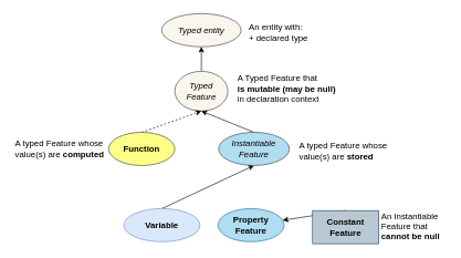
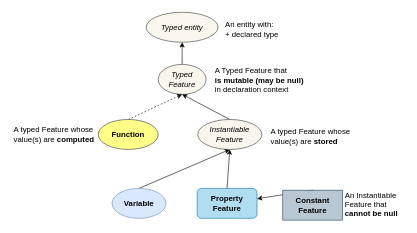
  <mxCell id="0" />
  <mxCell id="1" parent="0" />
  <mxCell id="2" value="Typed entity" style="ellipse;whiteSpace=wrap;html=1;fontSize=13;fontStyle=2;fillColor=#f9f7ed;strokeColor=#36393d;" parent="1" vertex="1"><mxGeometry x="243" y="20" width="120" height="50" as="geometry" /></mxCell>
  <mxCell id="3" style="edgeStyle=none;rounded=0;orthogonalLoop=1;jettySize=auto;html=1;exitX=0.5;exitY=0;exitDx=0;exitDy=0;entryX=0.5;entryY=1;entryDx=0;entryDy=0;fontSize=13;" parent="1" source="4" target="2" edge="1"><mxGeometry relative="1" as="geometry" /></mxCell>
- <mxCell id="4" value="Typed Feature" style="ellipse;whiteSpace=wrap;html=1;fontSize=13;fontStyle=2;fillColor=#f9f7ed;strokeColor=#36393d;" parent="1" vertex="1"><mxGeometry x="263" y="107" width="80" height="60" as="geometry" /></mxCell>
+ <mxCell id="4" value="Typed Feature" style="ellipse;whiteSpace=wrap;html=1;fontSize=13;fontStyle=2;fillColor=#f9f7ed;strokeColor=#36393d;" parent="1" vertex="1"><mxGeometry x="263" y="107" width="80" height="50" as="geometry" /></mxCell>
  <mxCell id="5" value="An entity with:&lt;br&gt;+ declared type" style="text;html=1;resizable=0;points=[];autosize=1;align=left;verticalAlign=top;spacingTop=-4;fontSize=13;" parent="1" vertex="1"><mxGeometry x="373" y="30" width="110" height="30" as="geometry" /></mxCell>
  <mxCell id="6" style="edgeStyle=none;rounded=0;orthogonalLoop=1;jettySize=auto;html=1;exitX=0.5;exitY=0;exitDx=0;exitDy=0;fontSize=13;" parent="1" source="7" target="9" edge="1"><mxGeometry relative="1" as="geometry" /></mxCell>
  <mxCell id="7" value="Constant Feature" style="whiteSpace=wrap;html=1;fontSize=13;fontStyle=1;fillColor=#bac8d3;strokeColor=#23445d;rounded=0;" parent="1" vertex="1"><mxGeometry x="471" y="317" width="100" height="50" as="geometry" /></mxCell>
- <mxCell id="9" value="Property Feature" style="ellipse;whiteSpace=wrap;html=1;fontSize=13;fontStyle=1;fillColor=#b1ddf0;strokeColor=#10739e;" parent="1" vertex="1"><mxGeometry x="328" y="314" width="100" height="50" as="geometry" /></mxCell>
+ <mxCell id="8" style="edgeStyle=none;rounded=0;orthogonalLoop=1;jettySize=auto;html=1;exitX=0.5;exitY=0;exitDx=0;exitDy=0;entryX=0.5;entryY=1;entryDx=0;entryDy=0;fontSize=13;" parent="1" source="9" target="17" edge="1"><mxGeometry relative="1" as="geometry" /></mxCell>
+ <mxCell id="9" value="Property Feature" style="whiteSpace=wrap;html=1;fontSize=13;fontStyle=1;fillColor=#b1ddf0;strokeColor=#10739e;rounded=1;" parent="1" vertex="1"><mxGeometry x="328" y="314" width="100" height="50" as="geometry" /></mxCell>
  <mxCell id="10" value="A Typed Feature that&lt;br&gt;&lt;b&gt;is mutable (may be null)&lt;br&gt;&lt;/b&gt;in declaration context" style="text;html=1;resizable=0;points=[];autosize=1;align=left;verticalAlign=top;spacingTop=-4;fontSize=13;" parent="1" vertex="1"><mxGeometry x="356" y="107" width="160" height="50" as="geometry" /></mxCell>
  <mxCell id="11" style="edgeStyle=none;rounded=0;orthogonalLoop=1;jettySize=auto;html=1;exitX=0.5;exitY=0;exitDx=0;exitDy=0;entryX=0.5;entryY=1;entryDx=0;entryDy=0;fontSize=13;dashed=1;" parent="1" source="12" target="4" edge="1"><mxGeometry relative="1" as="geometry"><mxPoint x="98" y="217" as="sourcePoint" /></mxGeometry></mxCell>
  <mxCell id="12" value="Function" style="ellipse;whiteSpace=wrap;html=1;fontSize=13;fontStyle=1;fillColor=#ffff88;strokeColor=#36393d;" parent="1" vertex="1"><mxGeometry x="163" y="199" width="100" height="50" as="geometry" /></mxCell>
  <mxCell id="13" value="A typed Feature whose&lt;br&gt;value(s) are &lt;b&gt;computed&lt;/b&gt;" style="text;html=1;resizable=0;points=[];autosize=1;align=left;verticalAlign=top;spacingTop=-4;fontSize=13;" parent="1" vertex="1"><mxGeometry x="20" y="206" width="150" height="30" as="geometry" /></mxCell>
  <mxCell id="14" style="edgeStyle=none;rounded=0;orthogonalLoop=1;jettySize=auto;html=1;exitX=0.5;exitY=0;exitDx=0;exitDy=0;entryX=0.5;entryY=1;entryDx=0;entryDy=0;fontSize=13;" edge="1" parent="1" source="15" target="17"><mxGeometry relative="1" as="geometry" /></mxCell>
- <mxCell id="15" value="Variable" style="ellipse;whiteSpace=wrap;html=1;fontSize=13;fontStyle=1;fillColor=#dae8fc;strokeColor=#6c8ebf;" vertex="1" parent="1"><mxGeometry x="186" y="314" width="115" height="50" as="geometry" /></mxCell>
+ <mxCell id="15" value="Variable" style="ellipse;whiteSpace=wrap;html=1;fontSize=13;fontStyle=1;fillColor=#dae8fc;strokeColor=#6c8ebf;" vertex="1" parent="1"><mxGeometry x="186" y="314" width="90" height="50" as="geometry" /></mxCell>
  <mxCell id="16" style="edgeStyle=none;rounded=0;orthogonalLoop=1;jettySize=auto;html=1;exitX=0.5;exitY=0;exitDx=0;exitDy=0;entryX=0.5;entryY=1;entryDx=0;entryDy=0;fontSize=13;" edge="1" parent="1" source="17" target="4"><mxGeometry relative="1" as="geometry" /></mxCell>
- <mxCell id="17" value="Instantiable Feature" style="ellipse;whiteSpace=wrap;html=1;fontSize=13;fontStyle=2;fillColor=#b1ddf0;strokeColor=#36393d;" vertex="1" parent="1"><mxGeometry x="329" y="199" width="107" height="50" as="geometry" /></mxCell>
+ <mxCell id="17" value="Instantiable Feature" style="ellipse;whiteSpace=wrap;html=1;fontSize=13;fontStyle=2;fillColor=#f9f7ed;strokeColor=#36393d;" vertex="1" parent="1"><mxGeometry x="329" y="199" width="107" height="50" as="geometry" /></mxCell>
  <mxCell id="18" value="A typed Feature whose&lt;br&gt;value(s) are &lt;b&gt;stored&lt;/b&gt;" style="text;html=1;resizable=0;points=[];autosize=1;align=left;verticalAlign=top;spacingTop=-4;fontSize=13;" vertex="1" parent="1"><mxGeometry x="449" y="209" width="150" height="30" as="geometry" /></mxCell>
  <mxCell id="19" value="An Instantiable&lt;br&gt;Feature that &lt;br&gt;&lt;b&gt;cannot be null&lt;/b&gt;" style="text;html=1;resizable=0;points=[];autosize=1;align=left;verticalAlign=top;spacingTop=-4;fontSize=13;" vertex="1" parent="1"><mxGeometry x="573" y="315" width="100" height="50" as="geometry" /></mxCell>
